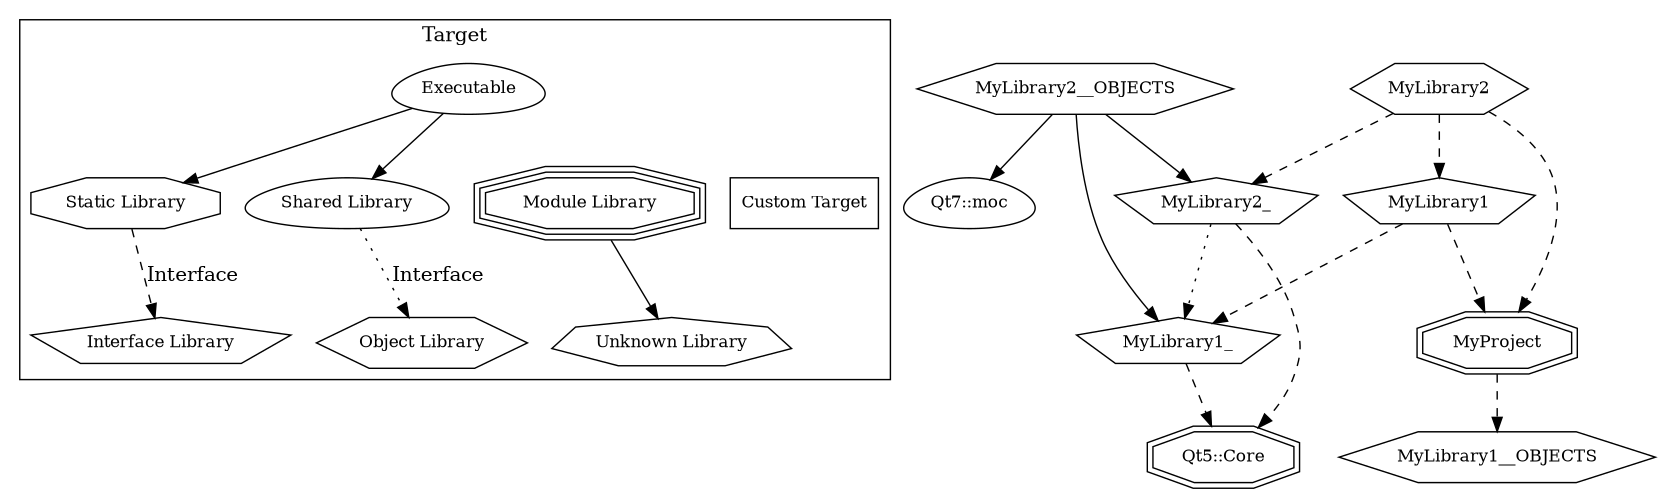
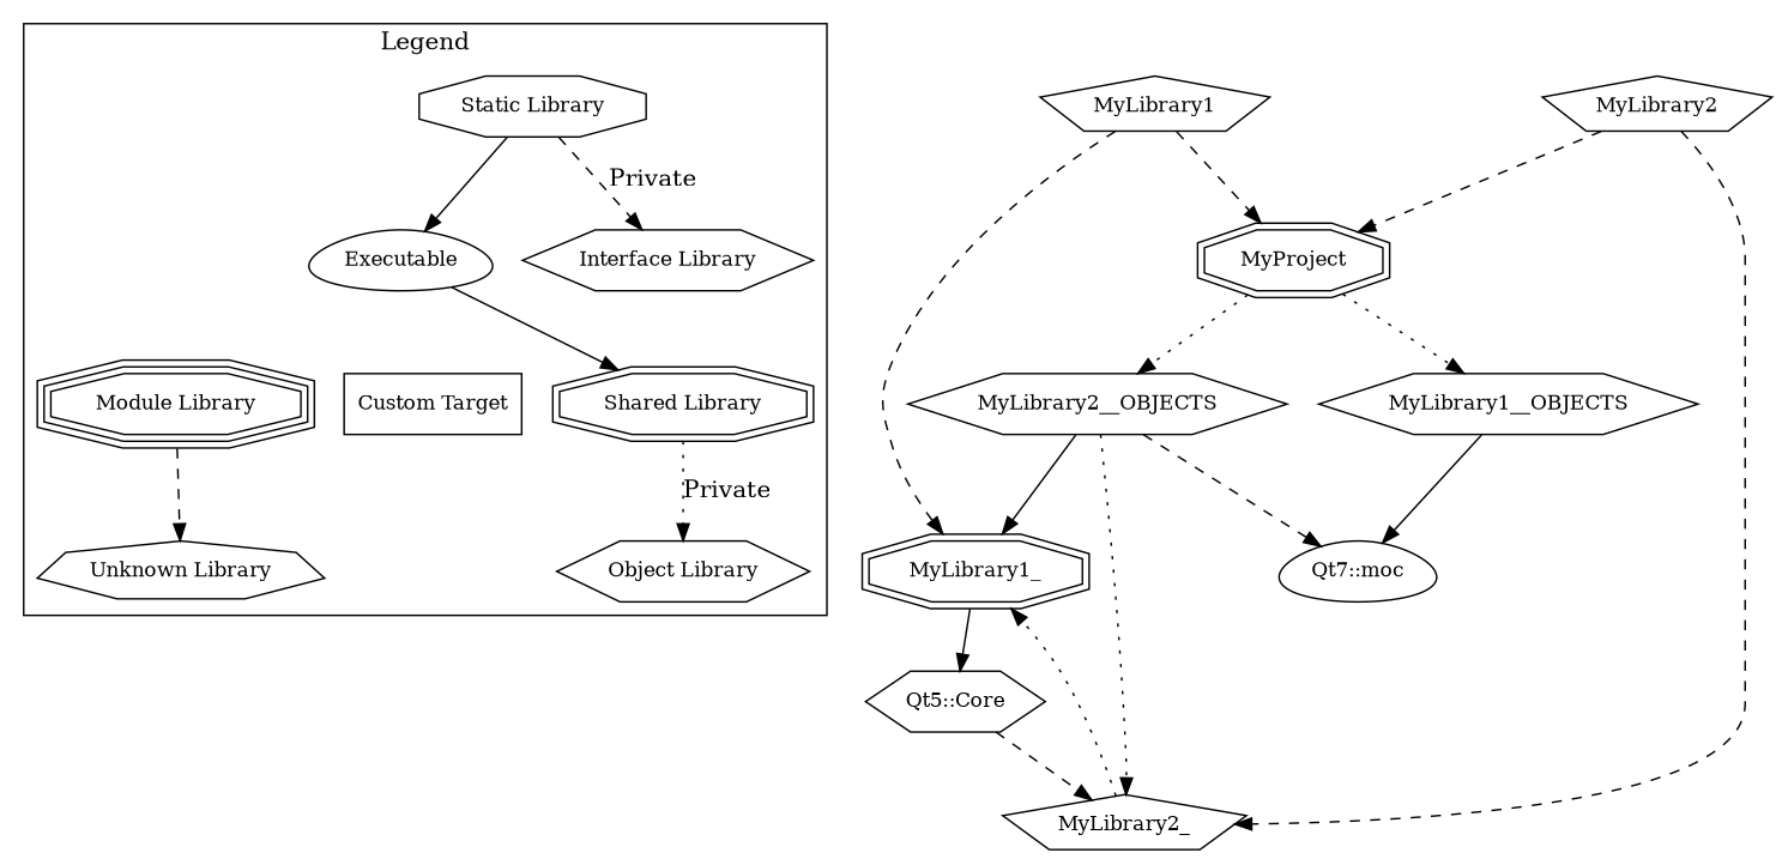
  digraph {
    node [fontsize=12 shape=pentagon]
    edge [style=dashed]
    n1 [label=Executable shape=egg]
    n2 [label="Static Library" shape=octagon]
-   n3 [label="Shared Library" shape=egg]
+   n3 [label="Shared Library" shape=doubleoctagon]
    n4 [label="Module Library" shape=tripleoctagon]
    n5 [label="Custom Target" shape=box]
-   n6 [label="Interface Library"]
+   n6 [label="Interface Library" shape=hexagon]
    n7 [label="Object Library" shape=hexagon]
    n8 [label="Unknown Library" shape=septagon]
    n9 [label=MyLibrary1]
-   n10 [label=MyLibrary1_]
+   n10 [label=MyLibrary1_ shape=doubleoctagon]
    n11 [label=MyProject shape=doubleoctagon]
-   n12 [label="Qt5::Core" shape=doubleoctagon]
+   n12 [label="Qt5::Core" shape=hexagon]
    n13 [label=MyLibrary1__OBJECTS shape=hexagon]
    n14 [label=MyLibrary2__OBJECTS shape=hexagon]
    n15 [label="Qt7::moc" shape=egg]
    n16 [label=MyLibrary2_]
-   n17 [label=MyLibrary2 shape=hexagon]
+   n17 [label=MyLibrary2]
    subgraph cluster_1 {
      color=black
-     label=Target
+     label=Legend
      n1
      n2
      n3
      n4
      n5
      n6
      n7
      n8
    }
-   n1 -> n2 [style=solid]
+   n2 -> n1 [style=solid]
    n1 -> n3 [style=solid]
    n1 -> n4 [style=invis]
    n1 -> n5 [style=invis]
-   n2 -> n6 [label=Interface]
-   n3 -> n7 [label=Interface style=dotted]
-   n4 -> n8 [style=solid]
+   n2 -> n6 [label=Private]
+   n3 -> n7 [label=Private style=dotted]
+   n4 -> n8
    n9 -> n10
    n9 -> n11
-   n10 -> n12
-   n11 -> n13
+   n10 -> n12 [style=solid]
+   n11 -> n13 [style=dotted]
+   n11 -> n14 [style=dotted]
+   n13 -> n15 [style=""]
    n14 -> n10 [style=""]
-   n14 -> n15 [style=""]
-   n14 -> n16 [style=""]
+   n14 -> n15
+   n14 -> n16 [style=dotted]
    n16 -> n10 [style=dotted]
-   n16 -> n12
-   n17 -> n9
+   n12 -> n16
    n17 -> n11
    n17 -> n16
  }
